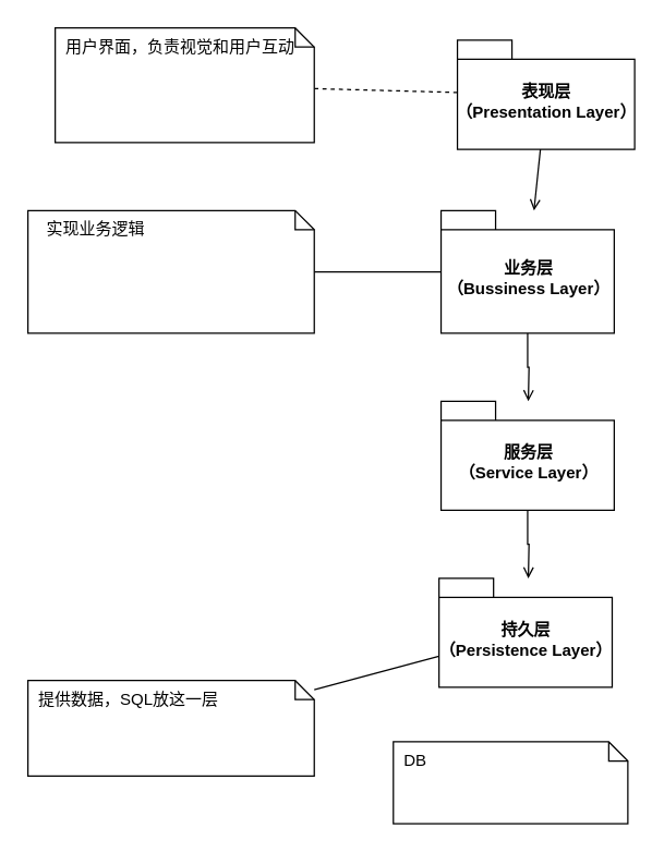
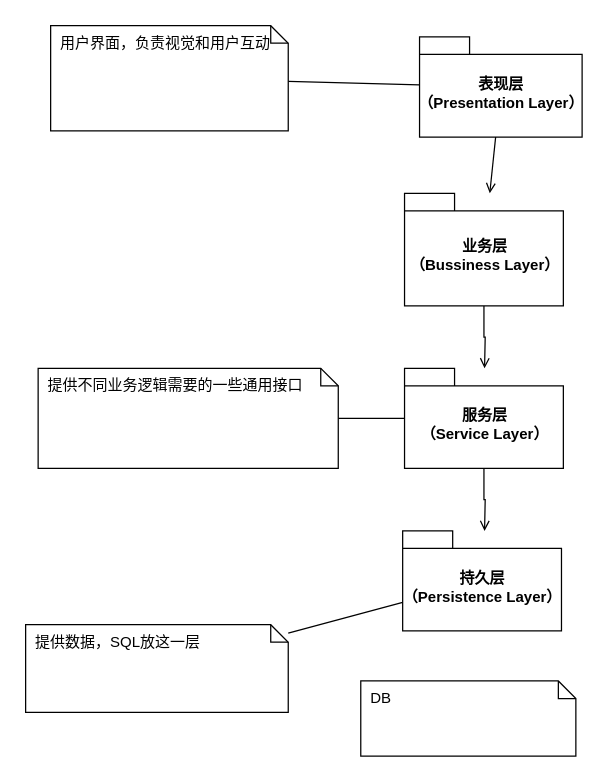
  <mxCell id="0" />
  <mxCell id="1" parent="0" />
- <mxCell id="2" style="edgeStyle=none;rounded=0;orthogonalLoop=1;jettySize=auto;html=1;endArrow=none;endFill=0;" parent="1" source="4" target="10" edge="1"><mxGeometry relative="1" as="geometry"><mxPoint x="260" y="194" as="targetPoint" /></mxGeometry></mxCell>
  <mxCell id="3" style="edgeStyle=orthogonalEdgeStyle;rounded=0;orthogonalLoop=1;jettySize=auto;html=1;endArrow=open;endFill=0;" edge="1" parent="1" source="4"><mxGeometry relative="1" as="geometry"><mxPoint x="387" y="294" as="targetPoint" /></mxGeometry></mxCell>
  <mxCell id="4" value="业务层&lt;br&gt;（Bussiness Layer）&lt;br&gt;" style="shape=folder;fontStyle=1;spacingTop=10;tabWidth=40;tabHeight=14;tabPosition=left;html=1;" parent="1" vertex="1"><mxGeometry x="323" y="154" width="127" height="90" as="geometry" /></mxCell>
- <mxCell id="5" style="rounded=0;orthogonalLoop=1;jettySize=auto;html=1;endArrow=none;endFill=0;dashed=1;" parent="1" source="7" target="9" edge="1"><mxGeometry relative="1" as="geometry" /></mxCell>
+ <mxCell id="5" style="rounded=0;orthogonalLoop=1;jettySize=auto;html=1;endArrow=none;endFill=0;" parent="1" source="7" target="9" edge="1"><mxGeometry relative="1" as="geometry" /></mxCell>
  <mxCell id="6" style="edgeStyle=none;rounded=0;orthogonalLoop=1;jettySize=auto;html=1;endArrow=open;endFill=0;" parent="1" source="7" target="4" edge="1"><mxGeometry relative="1" as="geometry" /></mxCell>
  <mxCell id="7" value="表现层&lt;br&gt;（P&lt;span&gt;resentation Layer&lt;/span&gt;）&lt;br&gt;" style="shape=folder;fontStyle=1;spacingTop=10;tabWidth=40;tabHeight=14;tabPosition=left;html=1;" parent="1" vertex="1"><mxGeometry x="335" y="29" width="130" height="80" as="geometry" /></mxCell>
  <mxCell id="8" style="edgeStyle=none;rounded=0;orthogonalLoop=1;jettySize=auto;html=1;endArrow=none;endFill=0;" parent="1" source="16" target="11" edge="1"><mxGeometry relative="1" as="geometry" /></mxCell>
  <mxCell id="9" value="用户界面，负责视觉和用户互动" style="shape=note;whiteSpace=wrap;html=1;size=14;verticalAlign=top;align=left;spacingTop=0;spacingLeft=6;spacingRight=6;" parent="1" vertex="1"><mxGeometry x="40" y="20" width="190" height="84" as="geometry" /></mxCell>
- <mxCell id="10" value="实现业务逻辑" style="shape=note;whiteSpace=wrap;html=1;size=14;verticalAlign=top;align=left;spacingTop=0;spacingLeft=12;spacingRight=12;" parent="1" vertex="1"><mxGeometry x="20" y="154" width="210" height="90" as="geometry" /></mxCell>
  <mxCell id="11" value="提供数据，SQL放这一层" style="shape=note;whiteSpace=wrap;html=1;size=14;verticalAlign=top;align=left;spacingTop=0;spacingLeft=6;spacingRight=6;" parent="1" vertex="1"><mxGeometry x="20" y="499" width="210" height="70" as="geometry" /></mxCell>
+ <mxCell id="12" style="edgeStyle=orthogonalEdgeStyle;rounded=0;orthogonalLoop=1;jettySize=auto;html=1;endArrow=none;endFill=0;" edge="1" parent="1" source="14" target="15"><mxGeometry relative="1" as="geometry" /></mxCell>
  <mxCell id="13" style="edgeStyle=orthogonalEdgeStyle;rounded=0;orthogonalLoop=1;jettySize=auto;html=1;endArrow=open;endFill=0;" edge="1" parent="1" source="14"><mxGeometry relative="1" as="geometry"><mxPoint x="387" y="424" as="targetPoint" /></mxGeometry></mxCell>
  <mxCell id="14" value="服务层&lt;br&gt;（Service Layer）&lt;br&gt;" style="shape=folder;fontStyle=1;spacingTop=10;tabWidth=40;tabHeight=14;tabPosition=left;html=1;" vertex="1" parent="1"><mxGeometry x="323" y="294" width="127" height="80" as="geometry" /></mxCell>
+ <mxCell id="15" value="提供不同业务逻辑需要的一些通用接口" style="shape=note;whiteSpace=wrap;html=1;size=14;verticalAlign=top;align=left;spacingTop=0;spacingLeft=6;spacingRight=6;" vertex="1" parent="1"><mxGeometry x="30" y="294" width="240" height="80" as="geometry" /></mxCell>
  <mxCell id="16" value="持久层&lt;br&gt;（P&lt;span&gt;ersistence Layer&lt;/span&gt;）&lt;br&gt;" style="shape=folder;fontStyle=1;spacingTop=10;tabWidth=40;tabHeight=14;tabPosition=left;html=1;" parent="1" vertex="1"><mxGeometry x="321.5" y="424" width="127" height="80" as="geometry" /></mxCell>
  <mxCell id="17" value="DB" style="shape=note;whiteSpace=wrap;html=1;size=14;verticalAlign=top;align=left;spacingTop=0;spacingLeft=6;spacingRight=6;" vertex="1" parent="1"><mxGeometry x="288" y="544" width="172" height="60" as="geometry" /></mxCell>
